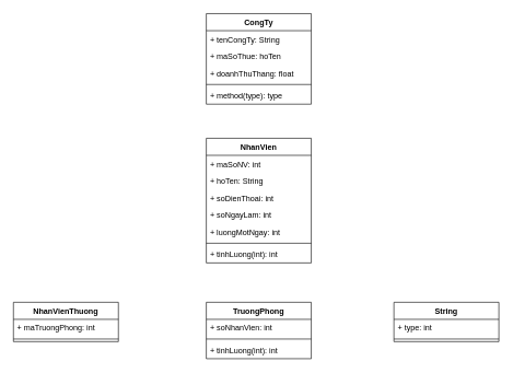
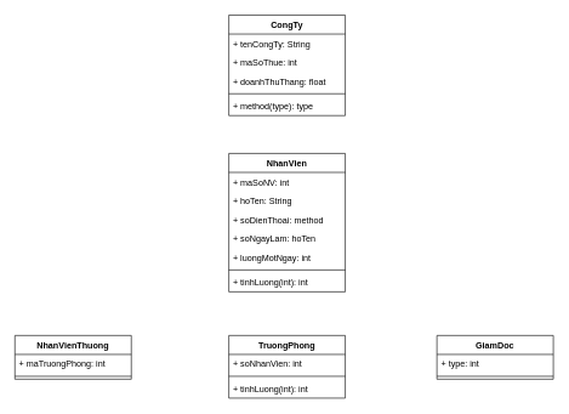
  <mxCell id="0" />
  <mxCell id="1" parent="0" />
  <mxCell id="2" value="CongTy" style="swimlane;fontStyle=1;align=center;verticalAlign=top;childLayout=stackLayout;horizontal=1;startSize=26;horizontalStack=0;resizeParent=1;resizeParentMax=0;resizeLast=0;collapsible=1;marginBottom=0;" vertex="1" parent="1"><mxGeometry x="314" y="20" width="160" height="138" as="geometry" /></mxCell>
  <mxCell id="3" value="+ tenCongTy: String" style="text;strokeColor=none;fillColor=none;align=left;verticalAlign=top;spacingLeft=4;spacingRight=4;overflow=hidden;rotatable=0;points=[[0,0.5],[1,0.5]];portConstraint=eastwest;" vertex="1" parent="2"><mxGeometry y="26" width="160" height="26" as="geometry" /></mxCell>
- <mxCell id="4" value="+ maSoThue: hoTen" style="text;strokeColor=none;fillColor=none;align=left;verticalAlign=top;spacingLeft=4;spacingRight=4;overflow=hidden;rotatable=0;points=[[0,0.5],[1,0.5]];portConstraint=eastwest;" vertex="1" parent="2"><mxGeometry y="52" width="160" height="26" as="geometry" /></mxCell>
+ <mxCell id="4" value="+ maSoThue: int" style="text;strokeColor=none;fillColor=none;align=left;verticalAlign=top;spacingLeft=4;spacingRight=4;overflow=hidden;rotatable=0;points=[[0,0.5],[1,0.5]];portConstraint=eastwest;" vertex="1" parent="2"><mxGeometry y="52" width="160" height="26" as="geometry" /></mxCell>
  <mxCell id="5" value="+ doanhThuThang: float" style="text;strokeColor=none;fillColor=none;align=left;verticalAlign=top;spacingLeft=4;spacingRight=4;overflow=hidden;rotatable=0;points=[[0,0.5],[1,0.5]];portConstraint=eastwest;" vertex="1" parent="2"><mxGeometry y="78" width="160" height="26" as="geometry" /></mxCell>
  <mxCell id="6" value="" style="line;strokeWidth=1;fillColor=none;align=left;verticalAlign=middle;spacingTop=-1;spacingLeft=3;spacingRight=3;rotatable=0;labelPosition=right;points=[];portConstraint=eastwest;strokeColor=inherit;" vertex="1" parent="2"><mxGeometry y="104" width="160" height="8" as="geometry" /></mxCell>
  <mxCell id="7" value="+ method(type): type" style="text;strokeColor=none;fillColor=none;align=left;verticalAlign=top;spacingLeft=4;spacingRight=4;overflow=hidden;rotatable=0;points=[[0,0.5],[1,0.5]];portConstraint=eastwest;" vertex="1" parent="2"><mxGeometry y="112" width="160" height="26" as="geometry" /></mxCell>
  <mxCell id="8" value="NhanVien" style="swimlane;fontStyle=1;align=center;verticalAlign=top;childLayout=stackLayout;horizontal=1;startSize=26;horizontalStack=0;resizeParent=1;resizeParentMax=0;resizeLast=0;collapsible=1;marginBottom=0;" vertex="1" parent="1"><mxGeometry x="314" y="210" width="160" height="190" as="geometry" /></mxCell>
  <mxCell id="9" value="+ maSoNV: int" style="text;strokeColor=none;fillColor=none;align=left;verticalAlign=top;spacingLeft=4;spacingRight=4;overflow=hidden;rotatable=0;points=[[0,0.5],[1,0.5]];portConstraint=eastwest;" vertex="1" parent="8"><mxGeometry y="26" width="160" height="26" as="geometry" /></mxCell>
  <mxCell id="10" value="+ hoTen: String    " style="text;strokeColor=none;fillColor=none;align=left;verticalAlign=top;spacingLeft=4;spacingRight=4;overflow=hidden;rotatable=0;points=[[0,0.5],[1,0.5]];portConstraint=eastwest;" vertex="1" parent="8"><mxGeometry y="52" width="160" height="26" as="geometry" /></mxCell>
- <mxCell id="11" value="+ soDienThoai: int" style="text;strokeColor=none;fillColor=none;align=left;verticalAlign=top;spacingLeft=4;spacingRight=4;overflow=hidden;rotatable=0;points=[[0,0.5],[1,0.5]];portConstraint=eastwest;" vertex="1" parent="8"><mxGeometry y="78" width="160" height="26" as="geometry" /></mxCell>
- <mxCell id="12" value="+ soNgayLam: int" style="text;strokeColor=none;fillColor=none;align=left;verticalAlign=top;spacingLeft=4;spacingRight=4;overflow=hidden;rotatable=0;points=[[0,0.5],[1,0.5]];portConstraint=eastwest;" vertex="1" parent="8"><mxGeometry y="104" width="160" height="26" as="geometry" /></mxCell>
+ <mxCell id="11" value="+ soDienThoai: method" style="text;strokeColor=none;fillColor=none;align=left;verticalAlign=top;spacingLeft=4;spacingRight=4;overflow=hidden;rotatable=0;points=[[0,0.5],[1,0.5]];portConstraint=eastwest;" vertex="1" parent="8"><mxGeometry y="78" width="160" height="26" as="geometry" /></mxCell>
+ <mxCell id="12" value="+ soNgayLam: hoTen" style="text;strokeColor=none;fillColor=none;align=left;verticalAlign=top;spacingLeft=4;spacingRight=4;overflow=hidden;rotatable=0;points=[[0,0.5],[1,0.5]];portConstraint=eastwest;" vertex="1" parent="8"><mxGeometry y="104" width="160" height="26" as="geometry" /></mxCell>
  <mxCell id="13" value="+ luongMotNgay: int" style="text;strokeColor=none;fillColor=none;align=left;verticalAlign=top;spacingLeft=4;spacingRight=4;overflow=hidden;rotatable=0;points=[[0,0.5],[1,0.5]];portConstraint=eastwest;" vertex="1" parent="8"><mxGeometry y="130" width="160" height="26" as="geometry" /></mxCell>
  <mxCell id="14" value="" style="line;strokeWidth=1;fillColor=none;align=left;verticalAlign=middle;spacingTop=-1;spacingLeft=3;spacingRight=3;rotatable=0;labelPosition=right;points=[];portConstraint=eastwest;strokeColor=inherit;" vertex="1" parent="8"><mxGeometry y="156" width="160" height="8" as="geometry" /></mxCell>
  <mxCell id="15" value="+ tinhLuong(int): int" style="text;strokeColor=none;fillColor=none;align=left;verticalAlign=top;spacingLeft=4;spacingRight=4;overflow=hidden;rotatable=0;points=[[0,0.5],[1,0.5]];portConstraint=eastwest;" vertex="1" parent="8"><mxGeometry y="164" width="160" height="26" as="geometry" /></mxCell>
  <mxCell id="16" value="NhanVienThuong" style="swimlane;fontStyle=1;align=center;verticalAlign=top;childLayout=stackLayout;horizontal=1;startSize=26;horizontalStack=0;resizeParent=1;resizeParentMax=0;resizeLast=0;collapsible=1;marginBottom=0;" vertex="1" parent="1"><mxGeometry x="20" y="460" width="160" height="60" as="geometry" /></mxCell>
  <mxCell id="17" value="+ maTruongPhong: int" style="text;strokeColor=none;fillColor=none;align=left;verticalAlign=top;spacingLeft=4;spacingRight=4;overflow=hidden;rotatable=0;points=[[0,0.5],[1,0.5]];portConstraint=eastwest;" vertex="1" parent="16"><mxGeometry y="26" width="160" height="26" as="geometry" /></mxCell>
  <mxCell id="18" value="" style="line;strokeWidth=1;fillColor=none;align=left;verticalAlign=middle;spacingTop=-1;spacingLeft=3;spacingRight=3;rotatable=0;labelPosition=right;points=[];portConstraint=eastwest;strokeColor=inherit;" vertex="1" parent="16"><mxGeometry y="52" width="160" height="8" as="geometry" /></mxCell>
- <mxCell id="19" value="String" style="swimlane;fontStyle=1;align=center;verticalAlign=top;childLayout=stackLayout;horizontal=1;startSize=26;horizontalStack=0;resizeParent=1;resizeParentMax=0;resizeLast=0;collapsible=1;marginBottom=0;" vertex="1" parent="1"><mxGeometry x="600" y="460" width="160" height="60" as="geometry" /></mxCell>
+ <mxCell id="19" value="GiamDoc" style="swimlane;fontStyle=1;align=center;verticalAlign=top;childLayout=stackLayout;horizontal=1;startSize=26;horizontalStack=0;resizeParent=1;resizeParentMax=0;resizeLast=0;collapsible=1;marginBottom=0;" vertex="1" parent="1"><mxGeometry x="600" y="460" width="160" height="60" as="geometry" /></mxCell>
  <mxCell id="20" value="+ type: int" style="text;strokeColor=none;fillColor=none;align=left;verticalAlign=top;spacingLeft=4;spacingRight=4;overflow=hidden;rotatable=0;points=[[0,0.5],[1,0.5]];portConstraint=eastwest;" vertex="1" parent="19"><mxGeometry y="26" width="160" height="26" as="geometry" /></mxCell>
  <mxCell id="21" value="" style="line;strokeWidth=1;fillColor=none;align=left;verticalAlign=middle;spacingTop=-1;spacingLeft=3;spacingRight=3;rotatable=0;labelPosition=right;points=[];portConstraint=eastwest;strokeColor=inherit;" vertex="1" parent="19"><mxGeometry y="52" width="160" height="8" as="geometry" /></mxCell>
  <mxCell id="22" value="TruongPhong" style="swimlane;fontStyle=1;align=center;verticalAlign=top;childLayout=stackLayout;horizontal=1;startSize=26;horizontalStack=0;resizeParent=1;resizeParentMax=0;resizeLast=0;collapsible=1;marginBottom=0;" vertex="1" parent="1"><mxGeometry x="314" y="460" width="160" height="86" as="geometry" /></mxCell>
  <mxCell id="23" value="+ soNhanVien: int" style="text;strokeColor=none;fillColor=none;align=left;verticalAlign=top;spacingLeft=4;spacingRight=4;overflow=hidden;rotatable=0;points=[[0,0.5],[1,0.5]];portConstraint=eastwest;" vertex="1" parent="22"><mxGeometry y="26" width="160" height="26" as="geometry" /></mxCell>
  <mxCell id="24" value="" style="line;strokeWidth=1;fillColor=none;align=left;verticalAlign=middle;spacingTop=-1;spacingLeft=3;spacingRight=3;rotatable=0;labelPosition=right;points=[];portConstraint=eastwest;strokeColor=inherit;" vertex="1" parent="22"><mxGeometry y="52" width="160" height="8" as="geometry" /></mxCell>
  <mxCell id="25" value="+ tinhLuong(int): int" style="text;strokeColor=none;fillColor=none;align=left;verticalAlign=top;spacingLeft=4;spacingRight=4;overflow=hidden;rotatable=0;points=[[0,0.5],[1,0.5]];portConstraint=eastwest;" vertex="1" parent="22"><mxGeometry y="60" width="160" height="26" as="geometry" /></mxCell>
